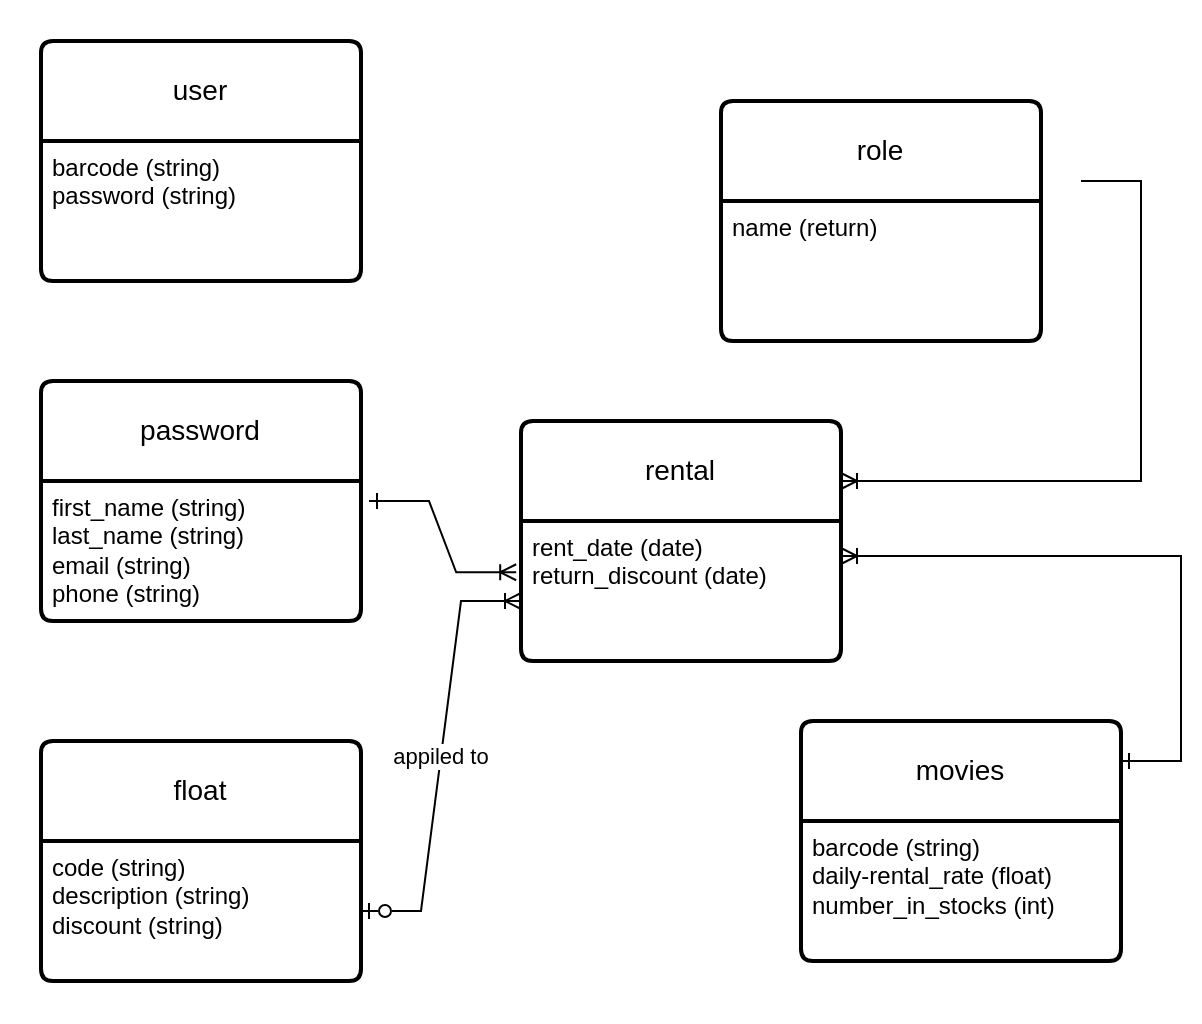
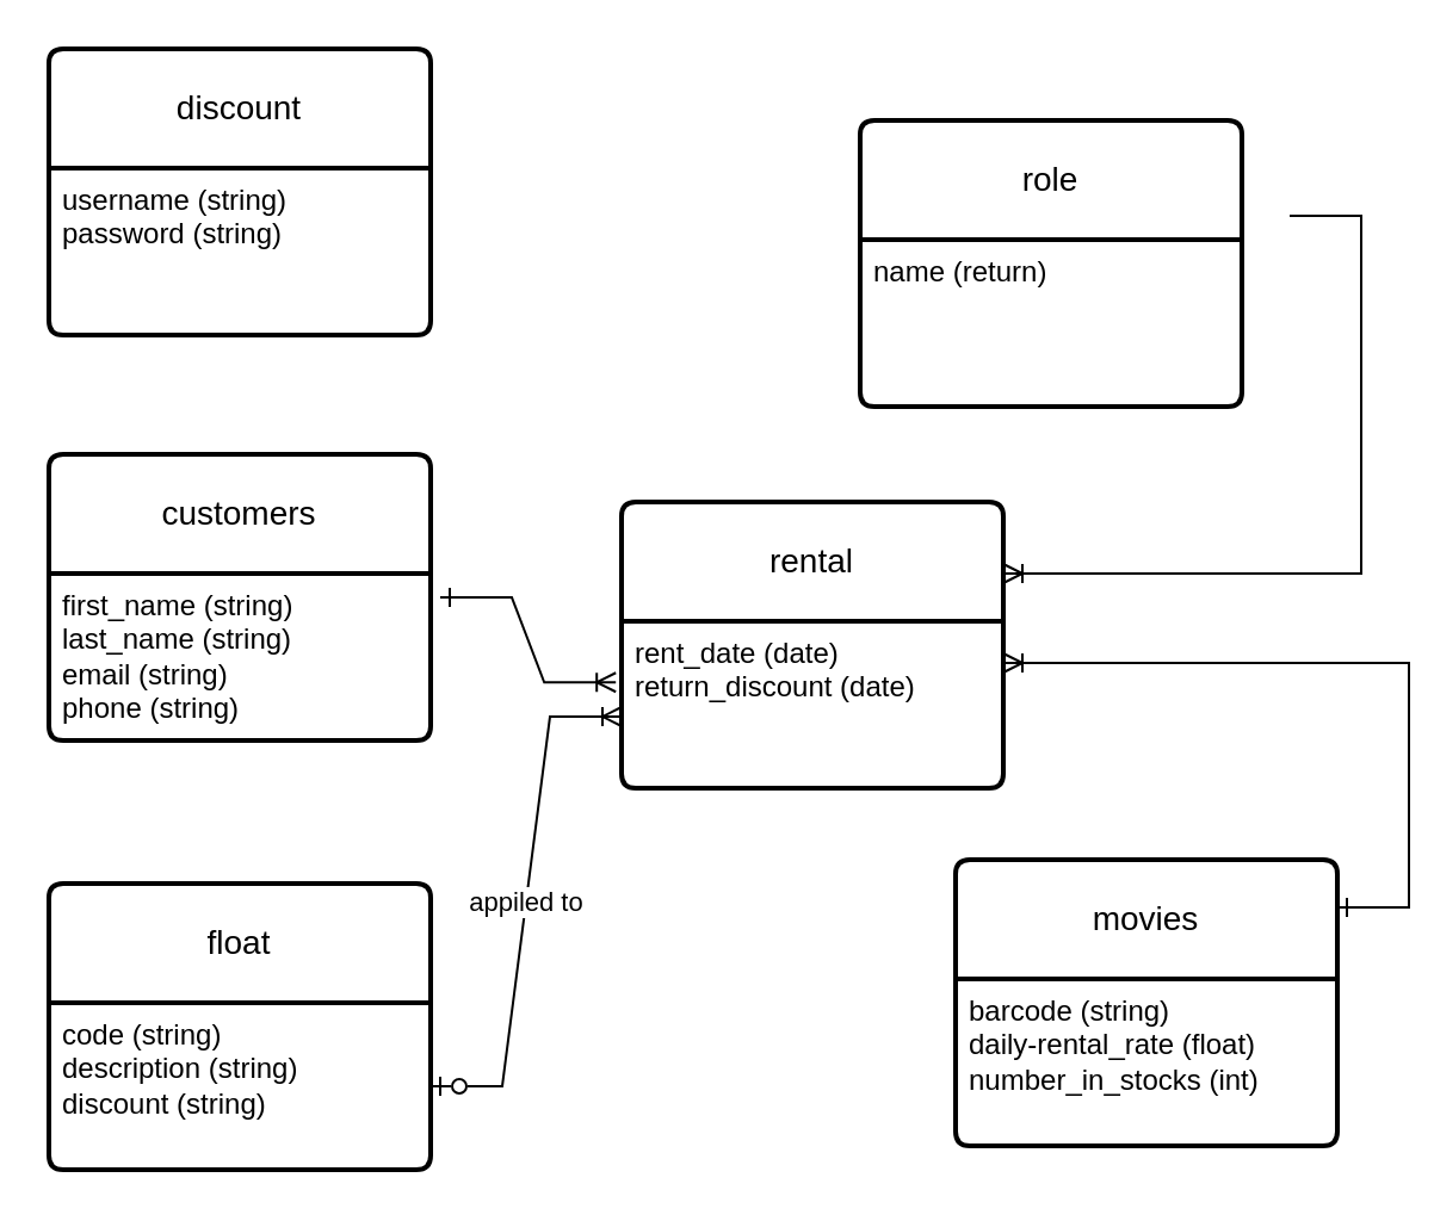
  <mxCell id="0" />
  <mxCell id="1" parent="0" />
- <mxCell id="2" value="user" style="swimlane;childLayout=stackLayout;horizontal=1;startSize=50;horizontalStack=0;rounded=1;fontSize=14;fontStyle=0;strokeWidth=2;resizeParent=0;resizeLast=1;shadow=0;dashed=0;align=center;arcSize=4;whiteSpace=wrap;html=1;" vertex="1" parent="1"><mxGeometry x="20" y="20" width="160" height="120" as="geometry" /></mxCell>
- <mxCell id="3" value="barcode (string)&lt;div&gt;password (string)&lt;/div&gt;" style="align=left;strokeColor=none;fillColor=none;spacingLeft=4;fontSize=12;verticalAlign=top;resizable=0;rotatable=0;part=1;html=1;" vertex="1" parent="2"><mxGeometry y="50" width="160" height="70" as="geometry" /></mxCell>
+ <mxCell id="2" value="discount" style="swimlane;childLayout=stackLayout;horizontal=1;startSize=50;horizontalStack=0;rounded=1;fontSize=14;fontStyle=0;strokeWidth=2;resizeParent=0;resizeLast=1;shadow=0;dashed=0;align=center;arcSize=4;whiteSpace=wrap;html=1;" vertex="1" parent="1"><mxGeometry x="20" y="20" width="160" height="120" as="geometry" /></mxCell>
+ <mxCell id="3" value="username (string)&lt;div&gt;password (string)&lt;/div&gt;" style="align=left;strokeColor=none;fillColor=none;spacingLeft=4;fontSize=12;verticalAlign=top;resizable=0;rotatable=0;part=1;html=1;" vertex="1" parent="2"><mxGeometry y="50" width="160" height="70" as="geometry" /></mxCell>
  <mxCell id="4" value="movies" style="swimlane;childLayout=stackLayout;horizontal=1;startSize=50;horizontalStack=0;rounded=1;fontSize=14;fontStyle=0;strokeWidth=2;resizeParent=0;resizeLast=1;shadow=0;dashed=0;align=center;arcSize=4;whiteSpace=wrap;html=1;" vertex="1" parent="1"><mxGeometry x="400" y="360" width="160" height="120" as="geometry" /></mxCell>
  <mxCell id="5" value="barcode (string)&lt;div&gt;daily-rental_rate (float)&lt;/div&gt;&lt;div&gt;number_in_stocks (int)&lt;/div&gt;" style="align=left;strokeColor=none;fillColor=none;spacingLeft=4;fontSize=12;verticalAlign=top;resizable=0;rotatable=0;part=1;html=1;" vertex="1" parent="4"><mxGeometry y="50" width="160" height="70" as="geometry" /></mxCell>
- <mxCell id="6" value="password" style="swimlane;childLayout=stackLayout;horizontal=1;startSize=50;horizontalStack=0;rounded=1;fontSize=14;fontStyle=0;strokeWidth=2;resizeParent=0;resizeLast=1;shadow=0;dashed=0;align=center;arcSize=4;whiteSpace=wrap;html=1;" vertex="1" parent="1"><mxGeometry x="20" y="190" width="160" height="120" as="geometry" /></mxCell>
+ <mxCell id="6" value="customers" style="swimlane;childLayout=stackLayout;horizontal=1;startSize=50;horizontalStack=0;rounded=1;fontSize=14;fontStyle=0;strokeWidth=2;resizeParent=0;resizeLast=1;shadow=0;dashed=0;align=center;arcSize=4;whiteSpace=wrap;html=1;" vertex="1" parent="1"><mxGeometry x="20" y="190" width="160" height="120" as="geometry" /></mxCell>
  <mxCell id="7" value="first_name (string)&lt;div&gt;last_name (string)&lt;br&gt;&lt;div&gt;email (string)&lt;/div&gt;&lt;div&gt;phone (string)&lt;/div&gt;&lt;/div&gt;" style="align=left;strokeColor=none;fillColor=none;spacingLeft=4;fontSize=12;verticalAlign=top;resizable=0;rotatable=0;part=1;html=1;" vertex="1" parent="6"><mxGeometry y="50" width="160" height="70" as="geometry" /></mxCell>
  <mxCell id="8" value="rental" style="swimlane;childLayout=stackLayout;horizontal=1;startSize=50;horizontalStack=0;rounded=1;fontSize=14;fontStyle=0;strokeWidth=2;resizeParent=0;resizeLast=1;shadow=0;dashed=0;align=center;arcSize=4;whiteSpace=wrap;html=1;" vertex="1" parent="1"><mxGeometry x="260" y="210" width="160" height="120" as="geometry" /></mxCell>
  <mxCell id="9" value="rent_date (date)&lt;div&gt;return_discount (date)&lt;/div&gt;" style="align=left;strokeColor=none;fillColor=none;spacingLeft=4;fontSize=12;verticalAlign=top;resizable=0;rotatable=0;part=1;html=1;" vertex="1" parent="8"><mxGeometry y="50" width="160" height="70" as="geometry" /></mxCell>
  <mxCell id="10" value="" style="edgeStyle=entityRelationEdgeStyle;fontSize=12;html=1;endArrow=ERoneToMany;rounded=0;entryX=-0.015;entryY=0.366;entryDx=0;entryDy=0;entryPerimeter=0;exitX=1.025;exitY=0.143;exitDx=0;exitDy=0;exitPerimeter=0;startArrow=ERone;startFill=0;" edge="1" parent="1" source="7" target="9"><mxGeometry width="100" height="100" relative="1" as="geometry"><mxPoint x="145" y="480" as="sourcePoint" /><mxPoint x="245" y="380" as="targetPoint" /><Array as="points"><mxPoint x="195" y="470" /><mxPoint x="195" y="470" /></Array></mxGeometry></mxCell>
  <mxCell id="11" value="" style="edgeStyle=entityRelationEdgeStyle;fontSize=12;html=1;endArrow=ERoneToMany;rounded=0;entryX=1;entryY=0.25;entryDx=0;entryDy=0;startArrow=ERone;startFill=0;" edge="1" parent="1" target="9"><mxGeometry width="100" height="100" relative="1" as="geometry"><mxPoint x="560" y="380" as="sourcePoint" /><mxPoint x="610" y="247.5" as="targetPoint" /><Array as="points"><mxPoint x="530" y="290" /></Array></mxGeometry></mxCell>
  <mxCell id="12" value="float" style="swimlane;childLayout=stackLayout;horizontal=1;startSize=50;horizontalStack=0;rounded=1;fontSize=14;fontStyle=0;strokeWidth=2;resizeParent=0;resizeLast=1;shadow=0;dashed=0;align=center;arcSize=4;whiteSpace=wrap;html=1;" vertex="1" parent="1"><mxGeometry x="20" y="370" width="160" height="120" as="geometry" /></mxCell>
  <mxCell id="13" value="code (string)&lt;div&gt;description (string)&lt;/div&gt;&lt;div&gt;discount (string)&lt;/div&gt;" style="align=left;strokeColor=none;fillColor=none;spacingLeft=4;fontSize=12;verticalAlign=top;resizable=0;rotatable=0;part=1;html=1;" vertex="1" parent="12"><mxGeometry y="50" width="160" height="70" as="geometry" /></mxCell>
  <mxCell id="14" value="" style="edgeStyle=entityRelationEdgeStyle;fontSize=12;html=1;endArrow=ERoneToMany;rounded=0;entryX=0;entryY=0.75;entryDx=0;entryDy=0;exitX=1;exitY=0.5;exitDx=0;exitDy=0;startArrow=ERzeroToOne;startFill=0;" edge="1" parent="1" source="13" target="8"><mxGeometry width="100" height="100" relative="1" as="geometry"><mxPoint x="70" y="490" as="sourcePoint" /><mxPoint x="170" y="390" as="targetPoint" /></mxGeometry></mxCell>
  <mxCell id="15" value="appiled to" style="edgeLabel;html=1;align=center;verticalAlign=middle;resizable=0;points=[];" vertex="1" connectable="0" parent="14"><mxGeometry x="-0.001" relative="1" as="geometry"><mxPoint as="offset" /></mxGeometry></mxCell>
  <mxCell id="16" value="role" style="swimlane;childLayout=stackLayout;horizontal=1;startSize=50;horizontalStack=0;rounded=1;fontSize=14;fontStyle=0;strokeWidth=2;resizeParent=0;resizeLast=1;shadow=0;dashed=0;align=center;arcSize=4;whiteSpace=wrap;html=1;" vertex="1" parent="1"><mxGeometry x="360" y="50" width="160" height="120" as="geometry" /></mxCell>
  <mxCell id="17" value="name (return)" style="align=left;strokeColor=none;fillColor=none;spacingLeft=4;fontSize=12;verticalAlign=top;resizable=0;rotatable=0;part=1;html=1;" vertex="1" parent="16"><mxGeometry y="50" width="160" height="70" as="geometry" /></mxCell>
  <mxCell id="18" value="" style="edgeStyle=entityRelationEdgeStyle;fontSize=12;html=1;endArrow=ERoneToMany;rounded=0;entryX=1;entryY=0.25;entryDx=0;entryDy=0;" edge="1" parent="1" target="8"><mxGeometry width="100" height="100" relative="1" as="geometry"><mxPoint x="540" y="90" as="sourcePoint" /><mxPoint x="410" y="270" as="targetPoint" /></mxGeometry></mxCell>
